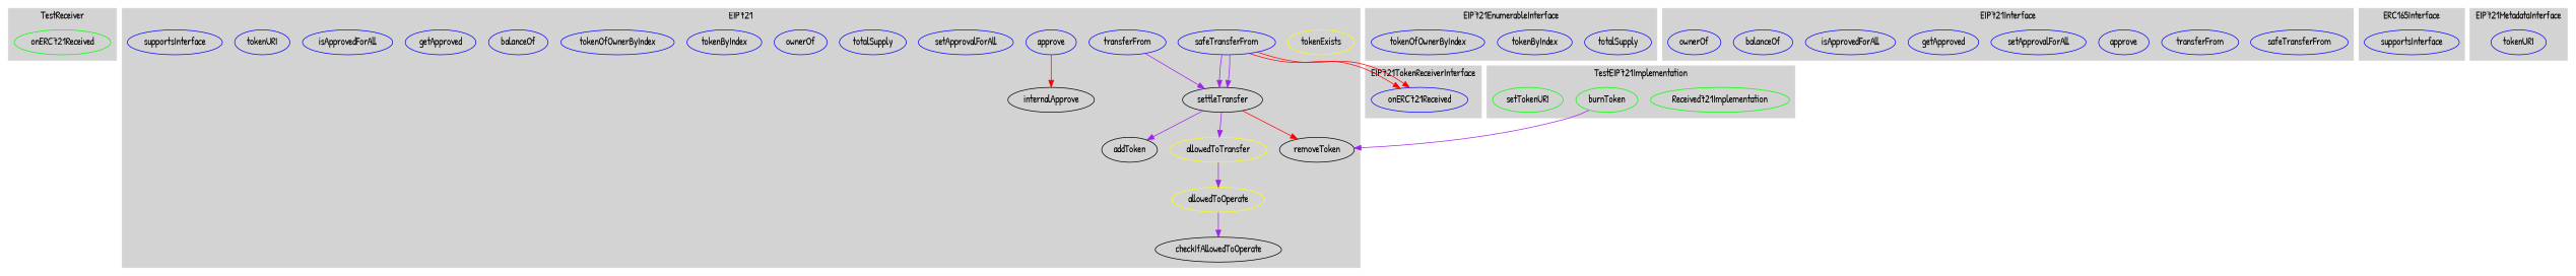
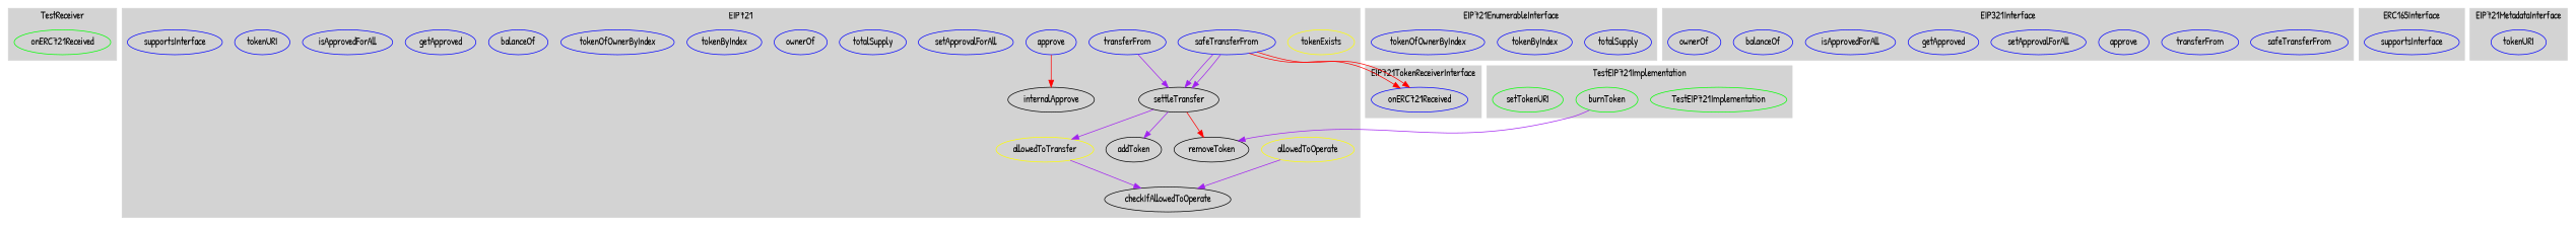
  digraph {
    compound=true
    fontname="Patrick Hand"
    node [color=blue fontname="Patrick Hand"]
    edge [color=purple fontname="Patrick Hand"]
    n1 [color=green label=onERC721Received]
    n2 [color=yellow label=tokenExists]
    n3 [color=yellow label=allowedToOperate]
    n4 [color=yellow label=allowedToTransfer]
    n5 [label=transferFrom]
    n6 [label=safeTransferFrom]
    n7 [label=approve]
    n8 [label=setApprovalForAll]
    n9 [label=totalSupply]
    n10 [label=ownerOf]
    n11 [label=tokenByIndex]
    n12 [label=tokenOfOwnerByIndex]
    n13 [label=balanceOf]
    n14 [label=getApproved]
    n15 [label=isApprovedForAll]
    n16 [label=tokenURI]
    n17 [label=supportsInterface]
    n18 [label=checkIfAllowedToOperate color=""]
    n19 [label=internalApprove color=""]
    n20 [label=settleTransfer color=""]
    n21 [label=addToken color=""]
    n22 [label=removeToken color=""]
    n23 [label=onERC721Received]
    n24 [label=totalSupply]
    n25 [label=tokenByIndex]
    n26 [label=tokenOfOwnerByIndex]
-   n27 [color=green label=Received721Implementation]
+   n27 [color=green label=TestEIP721Implementation]
    n28 [color=green label=burnToken]
    n29 [color=green label=setTokenURI]
    n30 [label=safeTransferFrom]
    n31 [label=transferFrom]
    n32 [label=approve]
    n33 [label=setApprovalForAll]
    n34 [label=getApproved]
    n35 [label=isApprovedForAll]
    n36 [label=balanceOf]
    n37 [label=ownerOf]
    n38 [label=supportsInterface]
    n39 [label=tokenURI]
    subgraph cluster_1 {
      color=lightgray
      label=TestReceiver
      style=filled
      n1
    }
    subgraph cluster_2 {
      color=lightgray
      label=EIP721
      style=filled
      n2
      n3
      n4
      n5
      n6
      n7
      n8
      n9
      n10
      n11
      n12
      n13
      n14
      n15
      n16
      n17
      n18
      n19
      n20
      n21
      n22
    }
    subgraph cluster_3 {
      color=lightgray
      label=EIP721TokenReceiverInterface
      style=filled
      n23
    }
    subgraph cluster_4 {
      color=lightgray
      label=EIP721EnumerableInterface
      style=filled
      n24
      n25
      n26
    }
    subgraph cluster_5 {
      color=lightgray
      label=TestNonStandardReceiver
      style=filled
    }
    subgraph cluster_6 {
      color=lightgray
      label=TestEIP721Implementation
      style=filled
      n27
      n28
      n29
    }
    subgraph cluster_7 {
      color=lightgray
-     label=EIP721Interface
+     label=EIP321Interface
      style=filled
      n30
      n31
      n32
      n33
      n34
      n35
      n36
      n37
    }
    subgraph cluster_8 {
      color=lightgray
      label=ERC165Interface
      style=filled
      n38
    }
    subgraph cluster_9 {
      color=lightgray
      label=EIP721MetadataInterface
      style=filled
      n39
    }
    n3 -> n18
-   n4 -> n3
+   n4 -> n18
    n5 -> n20
    n6 -> n20
    n6 -> n20
    n6 -> n23 [color=red]
    n6 -> n23 [color=red]
    n7 -> n19 [color=red]
    n20 -> n4
    n20 -> n21
    n20 -> n22 [color=red]
    n28 -> n22
  }
